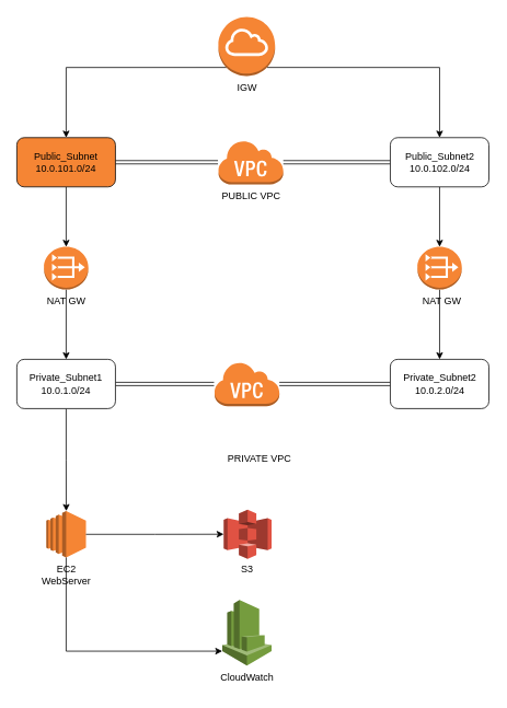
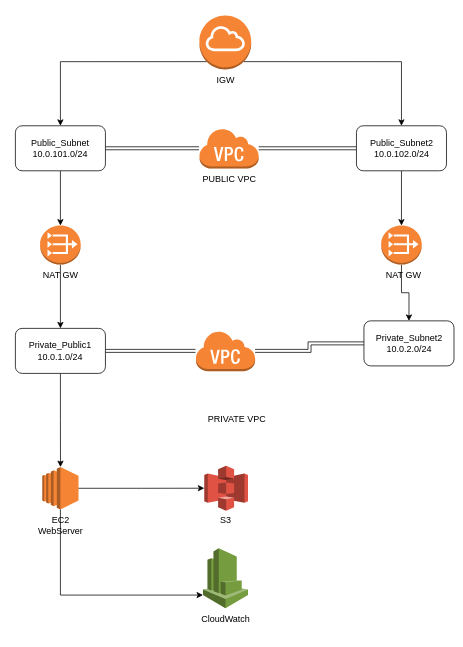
  <mxCell id="0" />
  <mxCell id="1" parent="0" />
  <mxCell id="2" style="edgeStyle=orthogonalEdgeStyle;rounded=0;orthogonalLoop=1;jettySize=auto;html=1;exitX=0.145;exitY=0.855;exitDx=0;exitDy=0;exitPerimeter=0;" edge="1" parent="1" source="4" target="12"><mxGeometry relative="1" as="geometry" /></mxCell>
  <mxCell id="3" style="edgeStyle=orthogonalEdgeStyle;rounded=0;orthogonalLoop=1;jettySize=auto;html=1;exitX=0.855;exitY=0.855;exitDx=0;exitDy=0;exitPerimeter=0;" edge="1" parent="1" source="4" target="15"><mxGeometry relative="1" as="geometry" /></mxCell>
  <mxCell id="4" value="" style="outlineConnect=0;dashed=0;verticalLabelPosition=bottom;verticalAlign=top;align=center;html=1;shape=mxgraph.aws3.internet_gateway;fillColor=#F58534;gradientColor=none;" vertex="1" parent="1"><mxGeometry x="265.25" width="69" height="72" as="geometry" y="20" /></mxCell>
  <mxCell id="5" value="" style="outlineConnect=0;dashed=0;verticalLabelPosition=bottom;verticalAlign=top;align=center;html=1;shape=mxgraph.aws3.virtual_private_cloud;fillColor=#F58534;gradientColor=none;" vertex="1" parent="1"><mxGeometry x="264.75" y="170" width="79.5" height="54" as="geometry" /></mxCell>
  <mxCell id="6" value="" style="outlineConnect=0;dashed=0;verticalLabelPosition=bottom;verticalAlign=top;align=center;html=1;shape=mxgraph.aws3.virtual_private_cloud;fillColor=#F58534;gradientColor=none;" vertex="1" parent="1"><mxGeometry x="260" y="440" width="79.5" height="54" as="geometry" /></mxCell>
  <mxCell id="7" value="PUBLIC VPC" style="text;html=1;align=center;verticalAlign=middle;resizable=0;points=[];autosize=1;strokeColor=none;fillColor=none;" vertex="1" parent="1"><mxGeometry x="259.5" y="224" width="90" height="30" as="geometry" /></mxCell>
  <mxCell id="8" value="PRIVATE VPC" style="text;html=1;align=center;verticalAlign=middle;resizable=0;points=[];autosize=1;strokeColor=none;fillColor=none;" vertex="1" parent="1"><mxGeometry x="264.75" y="543" width="100" height="30" as="geometry" /></mxCell>
  <mxCell id="9" value="IGW" style="text;html=1;align=center;verticalAlign=middle;resizable=0;points=[];autosize=1;strokeColor=none;fillColor=none;" vertex="1" parent="1"><mxGeometry x="274.75" y="92" width="50" height="30" as="geometry" /></mxCell>
  <mxCell id="10" style="edgeStyle=orthogonalEdgeStyle;rounded=0;orthogonalLoop=1;jettySize=auto;html=1;exitX=0.5;exitY=1;exitDx=0;exitDy=0;" edge="1" parent="1" source="12" target="22"><mxGeometry relative="1" as="geometry" /></mxCell>
  <mxCell id="11" style="edgeStyle=orthogonalEdgeStyle;rounded=0;orthogonalLoop=1;jettySize=auto;html=1;exitX=1;exitY=0.5;exitDx=0;exitDy=0;shape=link;" edge="1" parent="1" source="12" target="5"><mxGeometry relative="1" as="geometry" /></mxCell>
- <mxCell id="12" value="Public_Subnet&lt;br&gt;10.0.101.0/24" style="rounded=1;whiteSpace=wrap;html=1;fillColor=#f58534;" vertex="1" parent="1"><mxGeometry x="20" y="167" width="120" height="60" as="geometry" /></mxCell>
+ <mxCell id="12" value="Public_Subnet&lt;br&gt;10.0.101.0/24" style="rounded=1;whiteSpace=wrap;html=1;" vertex="1" parent="1"><mxGeometry x="20" y="167" width="120" height="60" as="geometry" /></mxCell>
  <mxCell id="13" style="edgeStyle=orthogonalEdgeStyle;rounded=0;orthogonalLoop=1;jettySize=auto;html=1;exitX=0.5;exitY=1;exitDx=0;exitDy=0;" edge="1" parent="1" source="15" target="24"><mxGeometry relative="1" as="geometry" /></mxCell>
  <mxCell id="14" style="edgeStyle=orthogonalEdgeStyle;rounded=0;orthogonalLoop=1;jettySize=auto;html=1;shape=link;" edge="1" parent="1" source="15" target="5"><mxGeometry relative="1" as="geometry" /></mxCell>
  <mxCell id="15" value="Public_Subnet2&lt;br&gt;10.0.102.0/24" style="rounded=1;whiteSpace=wrap;html=1;" vertex="1" parent="1"><mxGeometry x="474.5" y="167" width="120" height="60" as="geometry" /></mxCell>
  <mxCell id="16" style="edgeStyle=orthogonalEdgeStyle;rounded=0;orthogonalLoop=1;jettySize=auto;html=1;shape=link;" edge="1" parent="1" source="17" target="6"><mxGeometry relative="1" as="geometry" /></mxCell>
- <mxCell id="17" value="Private_Subnet2&lt;br&gt;10.0.2.0/24" style="rounded=1;whiteSpace=wrap;html=1;" vertex="1" parent="1"><mxGeometry x="474.5" y="437" width="120" height="60" as="geometry" /></mxCell>
+ <mxCell id="17" value="Private_Subnet2&lt;br&gt;10.0.2.0/24" style="rounded=1;whiteSpace=wrap;html=1;" vertex="1" parent="1"><mxGeometry x="484.5" y="427" width="120" height="60" as="geometry" /></mxCell>
  <mxCell id="18" style="edgeStyle=orthogonalEdgeStyle;rounded=0;orthogonalLoop=1;jettySize=auto;html=1;exitX=1;exitY=0.5;exitDx=0;exitDy=0;shape=link;" edge="1" parent="1" source="20" target="6"><mxGeometry relative="1" as="geometry" /></mxCell>
  <mxCell id="19" style="edgeStyle=orthogonalEdgeStyle;rounded=0;orthogonalLoop=1;jettySize=auto;html=1;exitX=0.5;exitY=1;exitDx=0;exitDy=0;" edge="1" parent="1" source="20" target="27"><mxGeometry relative="1" as="geometry" /></mxCell>
- <mxCell id="20" value="Private_Subnet1&lt;br&gt;10.0.1.0/24" style="rounded=1;whiteSpace=wrap;html=1;" vertex="1" parent="1"><mxGeometry x="20" y="437" width="120" height="60" as="geometry" /></mxCell>
+ <mxCell id="20" value="Private_Public1&lt;br&gt;10.0.1.0/24" style="rounded=1;whiteSpace=wrap;html=1;" vertex="1" parent="1"><mxGeometry x="20" y="437" width="120" height="60" as="geometry" /></mxCell>
  <mxCell id="21" style="edgeStyle=orthogonalEdgeStyle;rounded=0;orthogonalLoop=1;jettySize=auto;html=1;exitX=0.5;exitY=1;exitDx=0;exitDy=0;exitPerimeter=0;" edge="1" parent="1" source="22" target="20"><mxGeometry relative="1" as="geometry" /></mxCell>
  <mxCell id="22" value="" style="outlineConnect=0;dashed=0;verticalLabelPosition=bottom;verticalAlign=top;align=center;html=1;shape=mxgraph.aws3.vpc_nat_gateway;fillColor=#F58534;gradientColor=none;" vertex="1" parent="1"><mxGeometry x="53" y="300" width="54" height="52" as="geometry" /></mxCell>
  <mxCell id="23" style="edgeStyle=orthogonalEdgeStyle;rounded=0;orthogonalLoop=1;jettySize=auto;html=1;exitX=0.5;exitY=1;exitDx=0;exitDy=0;exitPerimeter=0;" edge="1" parent="1" source="24" target="17"><mxGeometry relative="1" as="geometry" /></mxCell>
  <mxCell id="24" value="" style="outlineConnect=0;dashed=0;verticalLabelPosition=bottom;verticalAlign=top;align=center;html=1;shape=mxgraph.aws3.vpc_nat_gateway;fillColor=#F58534;gradientColor=none;" vertex="1" parent="1"><mxGeometry x="507.5" y="300" width="54" height="52" as="geometry" /></mxCell>
  <mxCell id="25" value="NAT GW" style="text;html=1;align=center;verticalAlign=middle;resizable=0;points=[];autosize=1;strokeColor=none;fillColor=none;" vertex="1" parent="1"><mxGeometry x="45" y="352" width="70" height="30" as="geometry" /></mxCell>
  <mxCell id="26" value="NAT GW" style="text;html=1;align=center;verticalAlign=middle;resizable=0;points=[];autosize=1;strokeColor=none;fillColor=none;" vertex="1" parent="1"><mxGeometry x="502" y="352" width="70" height="30" as="geometry" /></mxCell>
  <mxCell id="27" value="" style="outlineConnect=0;dashed=0;verticalLabelPosition=bottom;verticalAlign=top;align=center;html=1;shape=mxgraph.aws3.ec2;fillColor=#F58534;gradientColor=none;" vertex="1" parent="1"><mxGeometry x="55.88" y="621.75" width="48.25" height="56.5" as="geometry" /></mxCell>
  <mxCell id="28" value="" style="outlineConnect=0;dashed=0;verticalLabelPosition=bottom;verticalAlign=top;align=center;html=1;shape=mxgraph.aws3.s3;fillColor=#E05243;gradientColor=none;" vertex="1" parent="1"><mxGeometry x="271.75" y="620" width="58.25" height="60" as="geometry" /></mxCell>
  <mxCell id="29" value="" style="outlineConnect=0;dashed=0;verticalLabelPosition=bottom;verticalAlign=top;align=center;html=1;shape=mxgraph.aws3.cloudwatch;fillColor=#759C3E;gradientColor=none;" vertex="1" parent="1"><mxGeometry x="270" y="730" width="60" height="80" as="geometry" /></mxCell>
  <mxCell id="30" style="edgeStyle=orthogonalEdgeStyle;rounded=0;orthogonalLoop=1;jettySize=auto;html=1;entryX=0;entryY=0.5;entryDx=0;entryDy=0;entryPerimeter=0;" edge="1" parent="1" source="27" target="28"><mxGeometry relative="1" as="geometry" /></mxCell>
  <mxCell id="31" value="S3" style="text;html=1;align=center;verticalAlign=middle;resizable=0;points=[];autosize=1;strokeColor=none;fillColor=none;" vertex="1" parent="1"><mxGeometry x="279.75" y="678.25" width="40" height="30" as="geometry" /></mxCell>
  <mxCell id="32" style="edgeStyle=orthogonalEdgeStyle;rounded=0;orthogonalLoop=1;jettySize=auto;html=1;exitX=0.5;exitY=1;exitDx=0;exitDy=0;exitPerimeter=0;entryX=0;entryY=0.78;entryDx=0;entryDy=0;entryPerimeter=0;" edge="1" parent="1" source="27" target="29"><mxGeometry relative="1" as="geometry" /></mxCell>
  <mxCell id="33" value="CloudWatch" style="text;html=1;align=center;verticalAlign=middle;resizable=0;points=[];autosize=1;strokeColor=none;fillColor=none;" vertex="1" parent="1"><mxGeometry x="255" y="810" width="90" height="30" as="geometry" /></mxCell>
  <mxCell id="34" value="EC2&lt;br&gt;WebServer" style="text;html=1;align=center;verticalAlign=middle;resizable=0;points=[];autosize=1;strokeColor=none;fillColor=none;" vertex="1" parent="1"><mxGeometry x="40.01" y="680" width="80" height="40" as="geometry" /></mxCell>
